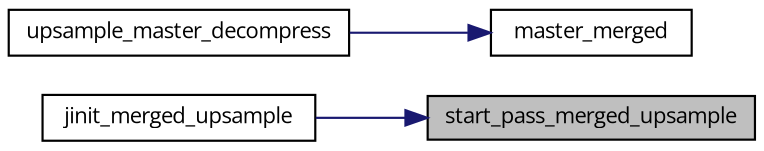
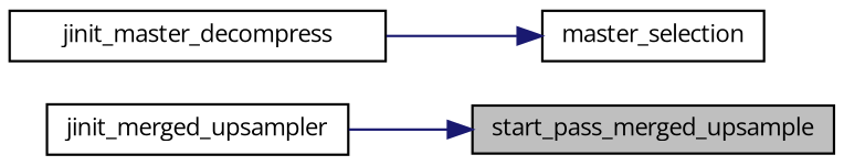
  digraph {
    fontname="Open Sans"
    rankdir=RL
    node [color=black fontname="Open Sans" fontsize=10 shape=record]
    edge [color=midnightblue dir=back fontname="Open Sans" fontsize=10 labelfontname=Helvetica labelfontsize=10 style=solid]
    n1 [fillcolor=grey75 fontcolor=black height=0.2 label=start_pass_merged_upsample style=filled width=0.4]
-   n2 [height=0.2 label=jinit_merged_upsample width=0.4]
-   n3 [height=0.2 label=master_merged width=0.4]
-   n4 [height=0.2 label=upsample_master_decompress width=0.4]
+   n2 [height=0.2 label=jinit_merged_upsampler width=0.4]
+   n3 [height=0.2 label=master_selection width=0.4]
+   n4 [height=0.2 label=jinit_master_decompress width=0.4]
    n1 -> n2
    n3 -> n4
  }
